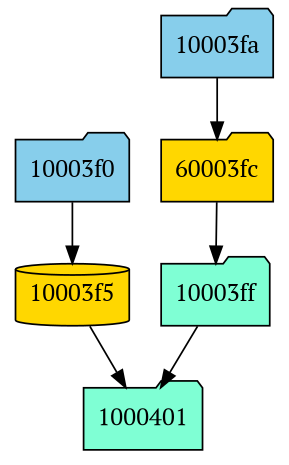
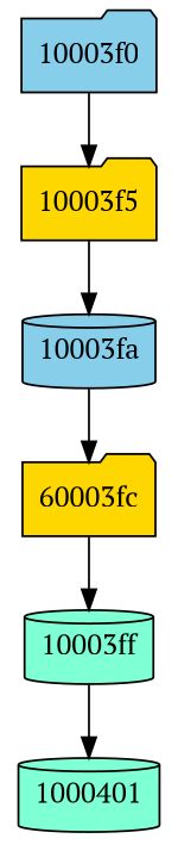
  digraph {
    fontname="PT Serif"
    node [fillcolor=skyblue fontname="PT Serif" shape=folder style=filled]
    edge [fontname="PT Serif"]
    "10003f0"
-   "10003f5" [fillcolor=gold shape=cylinder]
-   "10003fa"
+   "10003f5" [fillcolor=gold]
+   "10003fa" [shape=cylinder]
    n4 [fillcolor=gold label="60003fc"]
-   "10003ff" [fillcolor=aquamarine]
-   1000401 [fillcolor=aquamarine]
+   "10003ff" [fillcolor=aquamarine shape=cylinder]
+   1000401 [fillcolor=aquamarine shape=cylinder]
    "10003f0" -> "10003f5"
-   "10003f5" -> 1000401
+   "10003f5" -> "10003fa"
    "10003fa" -> n4
    n4 -> "10003ff"
    "10003ff" -> 1000401
  }
